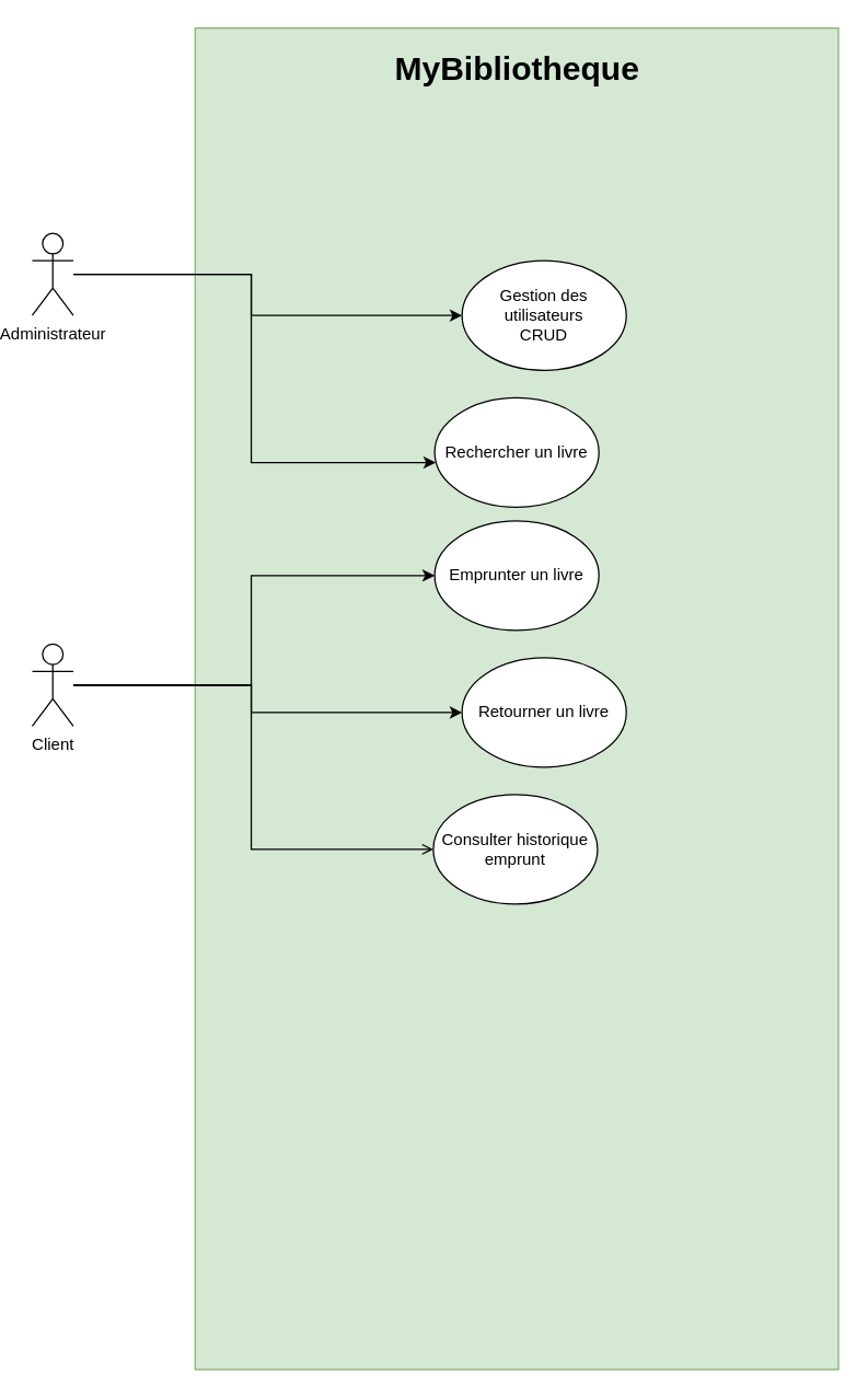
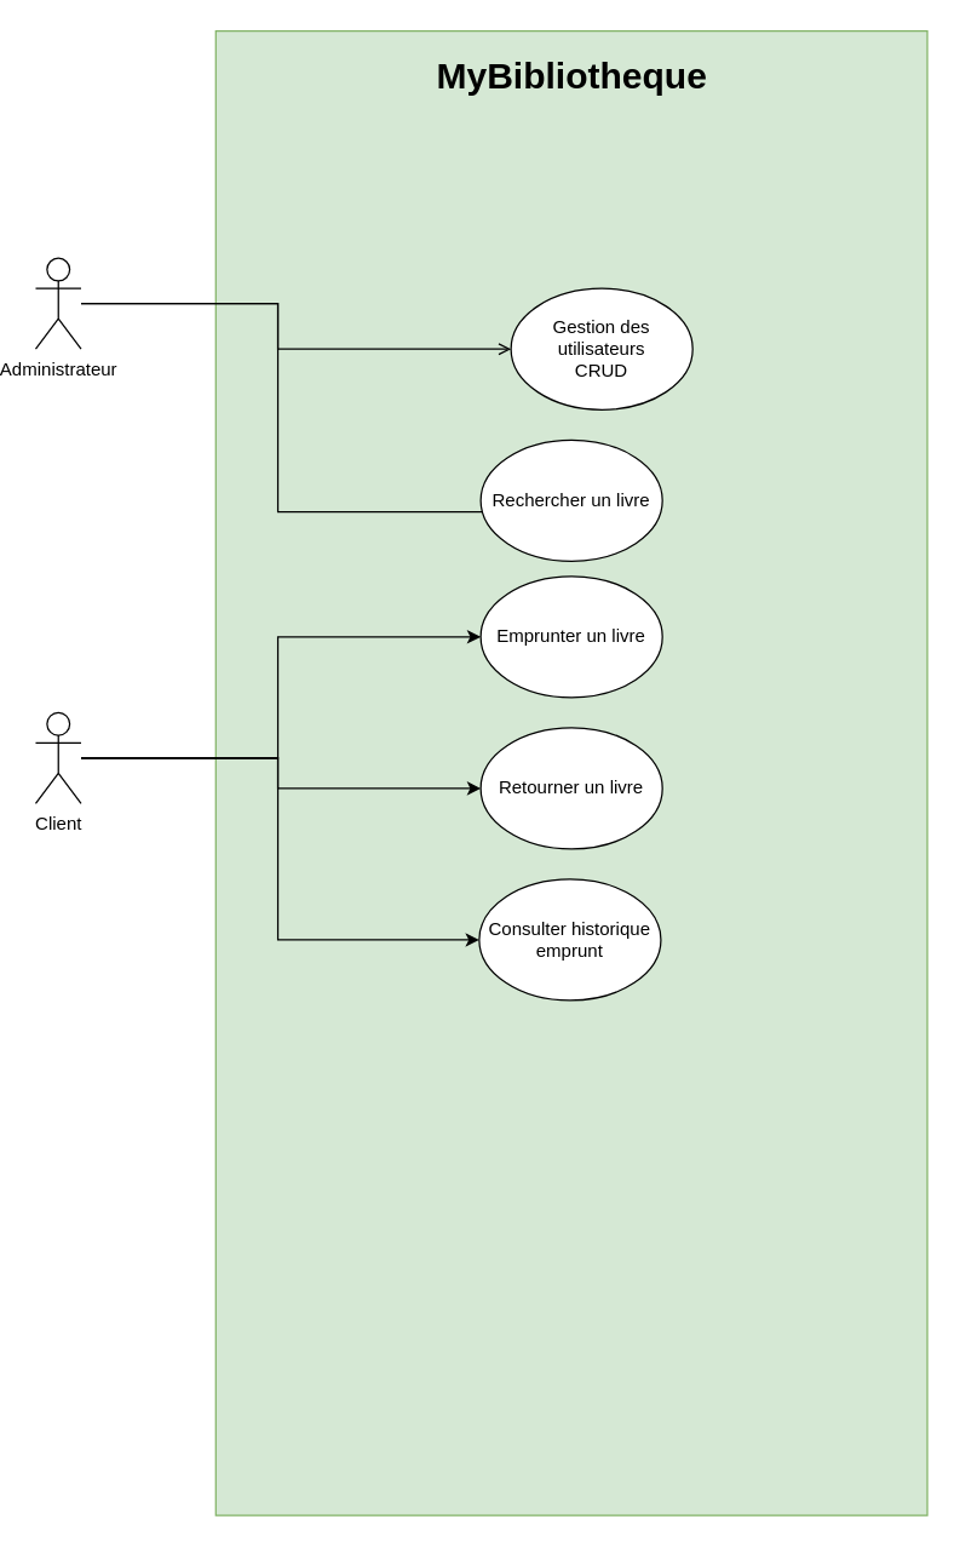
  <mxCell id="0" />
  <mxCell id="1" parent="0" />
  <mxCell id="2" value="" style="rounded=0;whiteSpace=wrap;html=1;fillColor=#d5e8d4;strokeColor=#82b366;" vertex="1" parent="1"><mxGeometry x="139" y="20" width="470" height="980" as="geometry" /></mxCell>
  <mxCell id="3" value="MyBibliotheque" style="text;strokeColor=none;fillColor=none;html=1;fontSize=24;fontStyle=1;verticalAlign=middle;align=center;" vertex="1" parent="1"><mxGeometry x="284" y="30" width="180" height="40" as="geometry" /></mxCell>
- <mxCell id="4" style="edgeStyle=orthogonalEdgeStyle;rounded=0;orthogonalLoop=1;jettySize=auto;html=1;entryX=0;entryY=0.5;entryDx=0;entryDy=0;" edge="1" parent="1" source="5" target="6"><mxGeometry relative="1" as="geometry"><Array as="points"><mxPoint x="180" y="200" /><mxPoint x="180" y="230" /></Array></mxGeometry></mxCell>
+ <mxCell id="4" style="edgeStyle=orthogonalEdgeStyle;rounded=0;orthogonalLoop=1;jettySize=auto;html=1;entryX=0;entryY=0.5;entryDx=0;entryDy=0;endArrow=open;" edge="1" parent="1" source="5" target="6"><mxGeometry relative="1" as="geometry"><Array as="points"><mxPoint x="180" y="200" /><mxPoint x="180" y="230" /></Array></mxGeometry></mxCell>
  <mxCell id="5" value="Administrateur" style="shape=umlActor;verticalLabelPosition=bottom;verticalAlign=top;html=1;outlineConnect=0;" vertex="1" parent="1"><mxGeometry x="20" y="170" width="30" height="60" as="geometry" /></mxCell>
  <mxCell id="6" value="Gestion des utilisateurs&lt;br&gt;CRUD" style="ellipse;whiteSpace=wrap;html=1;" vertex="1" parent="1"><mxGeometry x="334" y="190" width="120" height="80" as="geometry" /></mxCell>
  <mxCell id="7" value="Rechercher un livre" style="ellipse;whiteSpace=wrap;html=1;" vertex="1" parent="1"><mxGeometry x="314" y="290" width="120" height="80" as="geometry" /></mxCell>
- <mxCell id="8" style="edgeStyle=orthogonalEdgeStyle;rounded=0;orthogonalLoop=1;jettySize=auto;html=1;entryX=0.006;entryY=0.593;entryDx=0;entryDy=0;entryPerimeter=0;" edge="1" parent="1" source="5" target="7"><mxGeometry relative="1" as="geometry"><Array as="points"><mxPoint x="180" y="200" /><mxPoint x="180" y="337" /></Array></mxGeometry></mxCell>
+ <mxCell id="8" style="edgeStyle=orthogonalEdgeStyle;rounded=0;orthogonalLoop=1;jettySize=auto;html=1;entryX=0.006;entryY=0.593;entryDx=0;entryDy=0;entryPerimeter=0;endArrow=none;" edge="1" parent="1" source="5" target="7"><mxGeometry relative="1" as="geometry"><Array as="points"><mxPoint x="180" y="200" /><mxPoint x="180" y="337" /></Array></mxGeometry></mxCell>
  <mxCell id="9" style="edgeStyle=orthogonalEdgeStyle;rounded=0;orthogonalLoop=1;jettySize=auto;html=1;entryX=0;entryY=0.5;entryDx=0;entryDy=0;" edge="1" parent="1" source="12" target="13"><mxGeometry relative="1" as="geometry"><Array as="points"><mxPoint x="180" y="500" /><mxPoint x="180" y="420" /></Array></mxGeometry></mxCell>
  <mxCell id="10" style="edgeStyle=orthogonalEdgeStyle;rounded=0;orthogonalLoop=1;jettySize=auto;html=1;" edge="1" parent="1" source="12" target="14"><mxGeometry relative="1" as="geometry"><Array as="points"><mxPoint x="180" y="500" /><mxPoint x="180" y="520" /></Array></mxGeometry></mxCell>
- <mxCell id="11" style="edgeStyle=orthogonalEdgeStyle;rounded=0;orthogonalLoop=1;jettySize=auto;html=1;entryX=0;entryY=0.5;entryDx=0;entryDy=0;endArrow=open;" edge="1" parent="1" source="12" target="15"><mxGeometry relative="1" as="geometry"><Array as="points"><mxPoint x="180" y="500" /><mxPoint x="180" y="620" /></Array></mxGeometry></mxCell>
+ <mxCell id="11" style="edgeStyle=orthogonalEdgeStyle;rounded=0;orthogonalLoop=1;jettySize=auto;html=1;entryX=0;entryY=0.5;entryDx=0;entryDy=0;" edge="1" parent="1" source="12" target="15"><mxGeometry relative="1" as="geometry"><Array as="points"><mxPoint x="180" y="500" /><mxPoint x="180" y="620" /></Array></mxGeometry></mxCell>
  <mxCell id="12" value="Client" style="shape=umlActor;verticalLabelPosition=bottom;verticalAlign=top;html=1;outlineConnect=0;" vertex="1" parent="1"><mxGeometry x="20" y="470" width="30" height="60" as="geometry" /></mxCell>
  <mxCell id="13" value="Emprunter un livre" style="ellipse;whiteSpace=wrap;html=1;" vertex="1" parent="1"><mxGeometry x="314" y="380" width="120" height="80" as="geometry" /></mxCell>
- <mxCell id="14" value="Retourner un livre" style="ellipse;whiteSpace=wrap;html=1;" vertex="1" parent="1"><mxGeometry x="334" y="480" width="120" height="80" as="geometry" /></mxCell>
+ <mxCell id="14" value="Retourner un livre" style="ellipse;whiteSpace=wrap;html=1;" vertex="1" parent="1"><mxGeometry x="314" y="480" width="120" height="80" as="geometry" /></mxCell>
  <mxCell id="15" value="Consulter historique emprunt" style="ellipse;whiteSpace=wrap;html=1;" vertex="1" parent="1"><mxGeometry x="313" y="580" width="120" height="80" as="geometry" /></mxCell>
